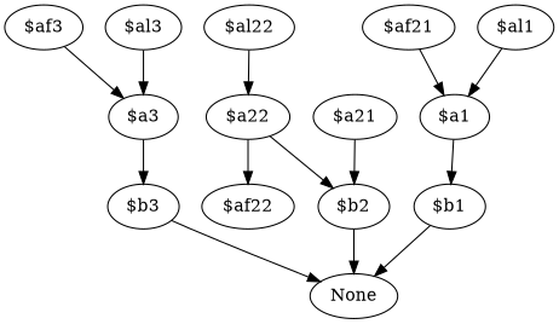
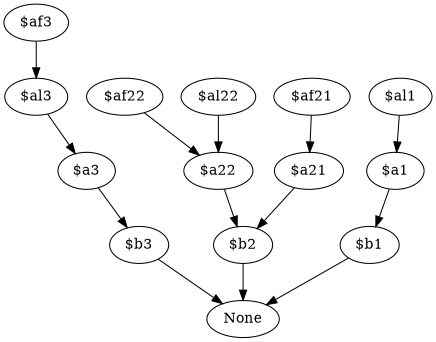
  strict digraph {
    edge [path="/author"]
    "$af3"
    "$a3"
    "$b3"
    "$af22"
    "$a22"
    "$b2"
    "$a1"
    "$b1"
    "$af21"
    "$a21"
    None
    "$al22"
    "$al1"
    "$al3"
-   "$af3" -> "$a3" [path="/first/node()"]
+   "$af3" -> "$al3" [path="/first/node()"]
    "$a3" -> "$b3"
    "$b3" -> None [path="doc(\"input\")/book"]
-   "$a22" -> "$af22" [path="/first/node()"]
+   "$af22" -> "$a22" [path="/first/node()"]
    "$a22" -> "$b2"
    "$b2" -> None [path="doc(\"input\")/book"]
    "$a1" -> "$b1"
    "$b1" -> None [path="doc(\"input\")/book"]
-   "$af21" -> "$a1" [path="/first/node()"]
+   "$af21" -> "$a21" [path="/first/node()"]
    "$a21" -> "$b2"
    "$al22" -> "$a22" [path="/last/node()"]
    "$al1" -> "$a1" [path="/last/node()"]
    "$al3" -> "$a3" [path="/last/node()"]
  }
